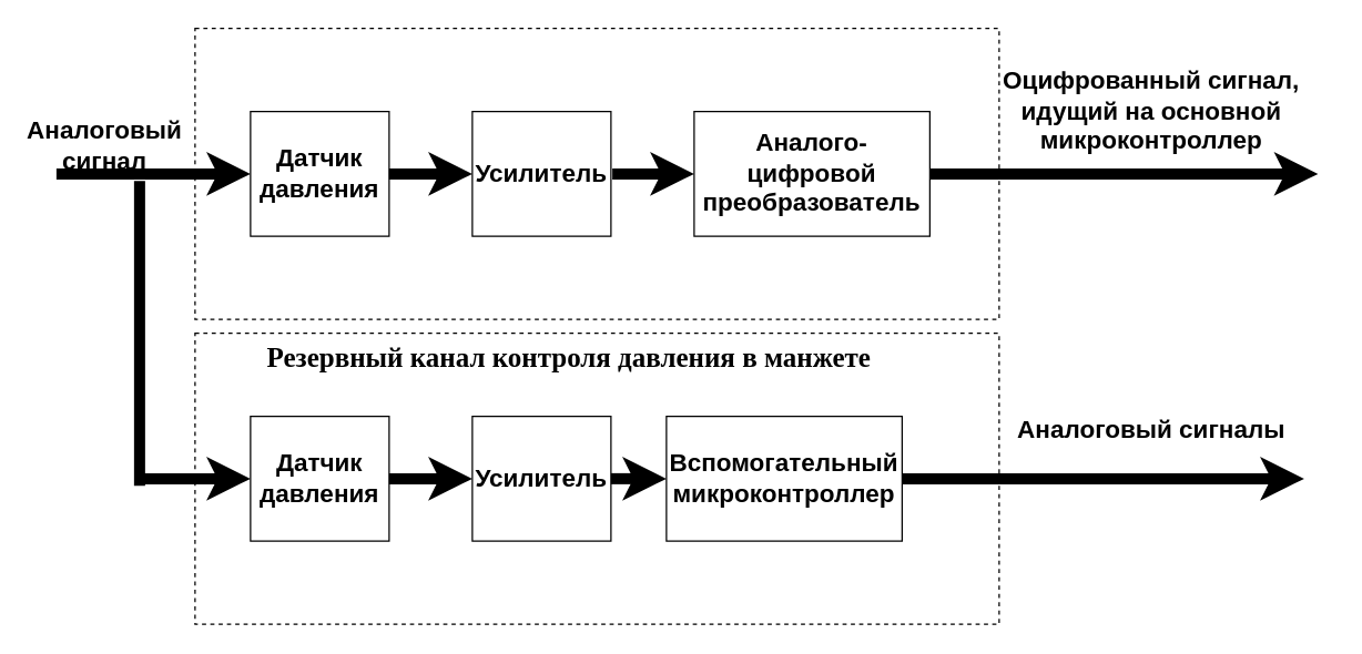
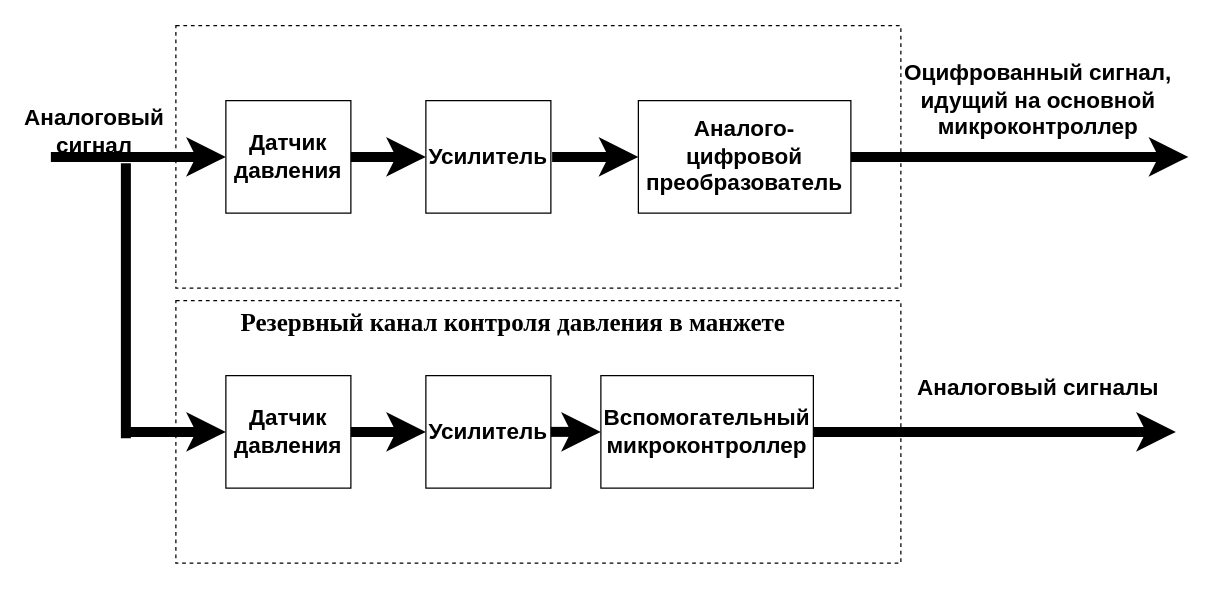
  <mxCell id="0" />
  <mxCell id="1" parent="0" />
  <mxCell id="2" value="" style="rounded=0;whiteSpace=wrap;html=1;dashed=1;" vertex="1" parent="1"><mxGeometry x="140" y="240" width="580" height="210" as="geometry" /></mxCell>
  <mxCell id="3" value="" style="rounded=0;whiteSpace=wrap;html=1;dashed=1;" vertex="1" parent="1"><mxGeometry x="140" y="20" width="580" height="210" as="geometry" /></mxCell>
  <mxCell id="4" value="&lt;font style=&quot;font-size: 18px&quot;&gt;&lt;b&gt;Датчик давления&lt;/b&gt;&lt;/font&gt;" style="rounded=0;whiteSpace=wrap;html=1;" vertex="1" parent="1"><mxGeometry x="180" y="80" width="100" height="90" as="geometry" /></mxCell>
  <mxCell id="5" value="&lt;font style=&quot;font-size: 18px&quot;&gt;&lt;b&gt;Датчик давления&lt;/b&gt;&lt;/font&gt;" style="rounded=0;whiteSpace=wrap;html=1;" vertex="1" parent="1"><mxGeometry x="180" y="300" width="100" height="90" as="geometry" /></mxCell>
  <mxCell id="6" value="&lt;font style=&quot;font-size: 18px&quot;&gt;&lt;b&gt;Усилитель&lt;/b&gt;&lt;/font&gt;" style="rounded=0;whiteSpace=wrap;html=1;" vertex="1" parent="1"><mxGeometry x="340" y="80" width="100" height="90" as="geometry" /></mxCell>
  <mxCell id="7" value="&lt;font style=&quot;font-size: 18px&quot;&gt;&lt;b&gt;Усилитель&lt;/b&gt;&lt;/font&gt;" style="rounded=0;whiteSpace=wrap;html=1;" vertex="1" parent="1"><mxGeometry x="340" y="300" width="100" height="90" as="geometry" /></mxCell>
- <mxCell id="8" value="&lt;font style=&quot;font-size: 18px&quot;&gt;&lt;b&gt;Аналого-цифровой преобразователь&lt;/b&gt;&lt;/font&gt;" style="rounded=0;whiteSpace=wrap;html=1;" vertex="1" parent="1"><mxGeometry x="500" y="80" width="170" height="90" as="geometry" /></mxCell>
+ <mxCell id="8" value="&lt;font style=&quot;font-size: 18px&quot;&gt;&lt;b&gt;Аналого-цифровой преобразователь&lt;/b&gt;&lt;/font&gt;" style="rounded=0;whiteSpace=wrap;html=1;" vertex="1" parent="1"><mxGeometry x="510" y="80" width="170" height="90" as="geometry" /></mxCell>
  <mxCell id="9" value="&lt;font style=&quot;font-size: 18px&quot;&gt;&lt;b&gt;Вспомогательный микроконтроллер&lt;/b&gt;&lt;/font&gt;" style="rounded=0;whiteSpace=wrap;html=1;" vertex="1" parent="1"><mxGeometry x="480" y="300" width="170" height="90" as="geometry" /></mxCell>
  <mxCell id="10" value="" style="endArrow=classic;html=1;entryX=0;entryY=0.5;entryDx=0;entryDy=0;strokeWidth=8;" edge="1" parent="1" target="4"><mxGeometry width="50" height="50" relative="1" as="geometry"><mxPoint x="40" y="125" as="sourcePoint" /><mxPoint x="490" y="300" as="targetPoint" /></mxGeometry></mxCell>
  <mxCell id="11" value="" style="endArrow=classic;html=1;entryX=0;entryY=0.5;entryDx=0;entryDy=0;strokeWidth=8;" edge="1" parent="1" target="5"><mxGeometry width="50" height="50" relative="1" as="geometry"><mxPoint x="100" y="345" as="sourcePoint" /><mxPoint x="190" y="215" as="targetPoint" /></mxGeometry></mxCell>
  <mxCell id="12" value="" style="endArrow=none;html=1;strokeWidth=8;" edge="1" parent="1"><mxGeometry width="50" height="50" relative="1" as="geometry"><mxPoint x="100" y="350" as="sourcePoint" /><mxPoint x="100" y="130" as="targetPoint" /></mxGeometry></mxCell>
  <mxCell id="13" value="&lt;span style=&quot;line-height: 115% ; font-family: &amp;#34;times new roman&amp;#34; , serif&quot;&gt;&lt;font size=&quot;1&quot;&gt;&lt;b style=&quot;font-size: 20px&quot;&gt;Резервный канал контроля давления в манжете&lt;/b&gt;&lt;/font&gt;&lt;/span&gt;" style="text;html=1;strokeColor=none;fillColor=none;align=center;verticalAlign=middle;whiteSpace=wrap;rounded=0;dashed=1;" vertex="1" parent="1"><mxGeometry x="155" y="250" width="510" height="20" as="geometry" /></mxCell>
  <mxCell id="14" value="&lt;font style=&quot;font-size: 18px&quot;&gt;&lt;b&gt;Аналоговый сигнал&lt;/b&gt;&lt;/font&gt;" style="text;html=1;strokeColor=none;fillColor=none;align=center;verticalAlign=middle;whiteSpace=wrap;rounded=0;dashed=1;" vertex="1" parent="1"><mxGeometry x="20" y="95" width="110" height="20" as="geometry" /></mxCell>
  <mxCell id="15" value="" style="endArrow=classic;html=1;entryX=0;entryY=0.5;entryDx=0;entryDy=0;strokeWidth=8;" edge="1" parent="1" target="6"><mxGeometry width="50" height="50" relative="1" as="geometry"><mxPoint x="280" y="125" as="sourcePoint" /><mxPoint x="190" y="135" as="targetPoint" /></mxGeometry></mxCell>
  <mxCell id="16" value="" style="endArrow=classic;html=1;entryX=0;entryY=0.5;entryDx=0;entryDy=0;strokeWidth=8;" edge="1" parent="1" target="8"><mxGeometry width="50" height="50" relative="1" as="geometry"><mxPoint x="441" y="125" as="sourcePoint" /><mxPoint x="350" y="135" as="targetPoint" /></mxGeometry></mxCell>
  <mxCell id="17" value="" style="endArrow=classic;html=1;strokeWidth=8;exitX=1;exitY=0.5;exitDx=0;exitDy=0;" edge="1" parent="1" source="8"><mxGeometry width="50" height="50" relative="1" as="geometry"><mxPoint x="300" y="145" as="sourcePoint" /><mxPoint x="950" y="125" as="targetPoint" /></mxGeometry></mxCell>
  <mxCell id="18" value="" style="endArrow=classic;html=1;entryX=0;entryY=0.5;entryDx=0;entryDy=0;strokeWidth=8;exitX=1;exitY=0.5;exitDx=0;exitDy=0;" edge="1" parent="1" source="5" target="7"><mxGeometry width="50" height="50" relative="1" as="geometry"><mxPoint x="290" y="135" as="sourcePoint" /><mxPoint x="350" y="135" as="targetPoint" /></mxGeometry></mxCell>
  <mxCell id="19" value="" style="endArrow=classic;html=1;entryX=0;entryY=0.5;entryDx=0;entryDy=0;strokeWidth=8;exitX=1;exitY=0.5;exitDx=0;exitDy=0;" edge="1" parent="1" source="7" target="9"><mxGeometry width="50" height="50" relative="1" as="geometry"><mxPoint x="300" y="145" as="sourcePoint" /><mxPoint x="360" y="145" as="targetPoint" /></mxGeometry></mxCell>
  <mxCell id="20" value="&lt;font style=&quot;font-size: 18px&quot;&gt;&lt;b&gt;Оцифрованный сигнал, идущий на основной микроконтроллер&lt;/b&gt;&lt;/font&gt;" style="text;html=1;strokeColor=none;fillColor=none;align=center;verticalAlign=middle;whiteSpace=wrap;rounded=0;dashed=1;" vertex="1" parent="1"><mxGeometry x="700" y="70" width="260" height="20" as="geometry" /></mxCell>
  <mxCell id="21" value="" style="endArrow=classic;html=1;strokeWidth=8;exitX=1;exitY=0.5;exitDx=0;exitDy=0;" edge="1" parent="1" source="9"><mxGeometry width="50" height="50" relative="1" as="geometry"><mxPoint x="451" y="135" as="sourcePoint" /><mxPoint x="940" y="345" as="targetPoint" /></mxGeometry></mxCell>
  <mxCell id="22" value="&lt;font style=&quot;font-size: 18px&quot;&gt;&lt;b&gt;Аналоговый сигналы&lt;/b&gt;&lt;/font&gt;" style="text;html=1;strokeColor=none;fillColor=none;align=center;verticalAlign=middle;whiteSpace=wrap;rounded=0;dashed=1;" vertex="1" parent="1"><mxGeometry x="700" y="300" width="260" height="20" as="geometry" /></mxCell>
